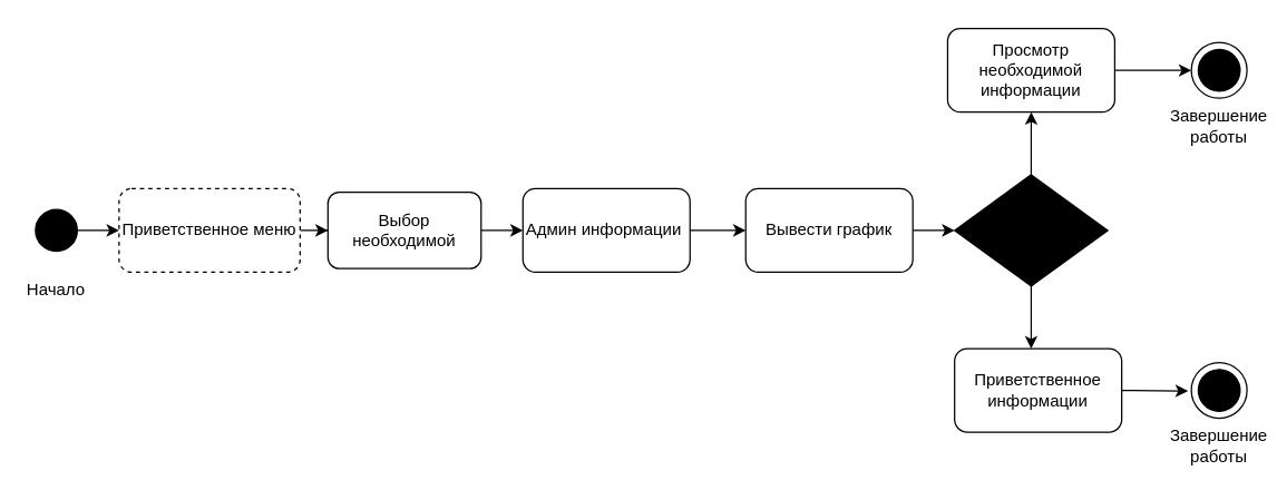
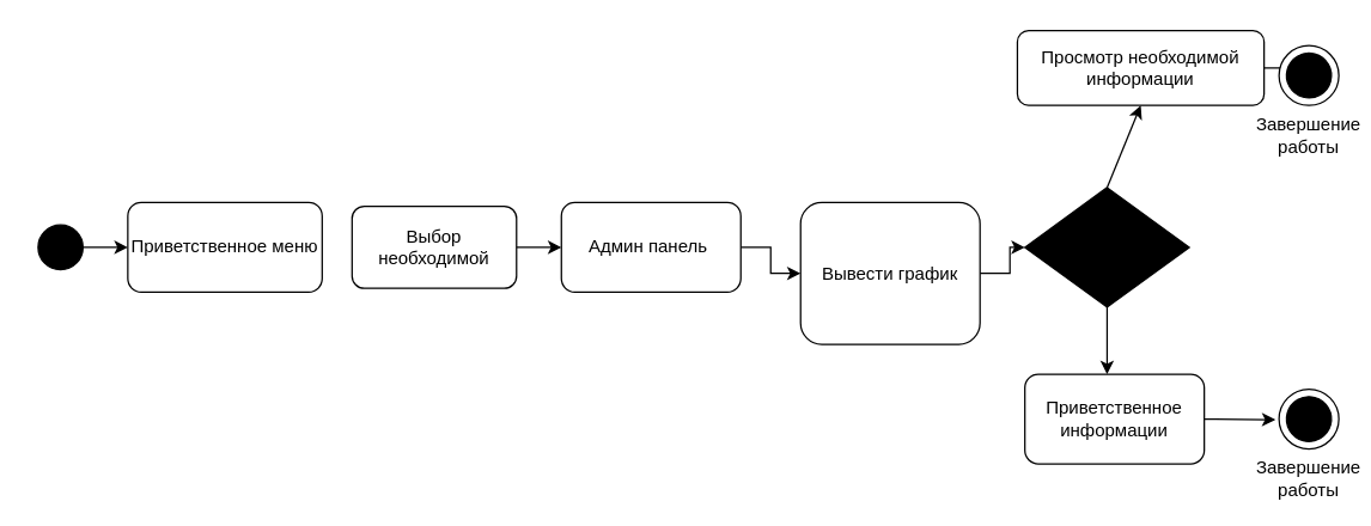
  <mxCell id="0" />
  <mxCell id="1" parent="0" />
- <mxCell id="2" style="edgeStyle=orthogonalEdgeStyle;rounded=0;orthogonalLoop=1;jettySize=auto;html=1;entryX=0;entryY=0.5;entryDx=0;entryDy=0;" parent="1" source="3" target="12" edge="1"><mxGeometry relative="1" as="geometry" /></mxCell>
- <mxCell id="3" value="Приветственное меню" style="rounded=1;whiteSpace=wrap;html=1;dashed=1;" parent="1" vertex="1"><mxGeometry x="85" y="135" width="130" height="60" as="geometry" /></mxCell>
+ <mxCell id="3" value="Приветственное меню" style="rounded=1;whiteSpace=wrap;html=1;" parent="1" vertex="1"><mxGeometry x="85" y="135" width="130" height="60" as="geometry" /></mxCell>
  <mxCell id="4" style="edgeStyle=orthogonalEdgeStyle;rounded=0;orthogonalLoop=1;jettySize=auto;html=1;entryX=0;entryY=0.5;entryDx=0;entryDy=0;" parent="1" source="5" target="3" edge="1"><mxGeometry relative="1" as="geometry" /></mxCell>
  <mxCell id="5" value="" style="ellipse;whiteSpace=wrap;html=1;aspect=fixed;fillColor=#000000;" parent="1" vertex="1"><mxGeometry x="25" y="150" width="30" height="30" as="geometry" /></mxCell>
  <mxCell id="6" style="edgeStyle=orthogonalEdgeStyle;rounded=0;orthogonalLoop=1;jettySize=auto;html=1;entryX=0;entryY=0.5;entryDx=0;entryDy=0;" parent="1" source="7" target="15" edge="1"><mxGeometry relative="1" as="geometry" /></mxCell>
- <mxCell id="7" value="Админ информации&amp;nbsp;" style="rounded=1;whiteSpace=wrap;html=1;fillColor=#FFFFFF;" parent="1" vertex="1"><mxGeometry x="375" y="135" width="120" height="60" as="geometry" /></mxCell>
+ <mxCell id="7" value="Админ панель&amp;nbsp;" style="rounded=1;whiteSpace=wrap;html=1;fillColor=#FFFFFF;" parent="1" vertex="1"><mxGeometry x="375" y="135" width="120" height="60" as="geometry" /></mxCell>
  <mxCell id="8" value="" style="ellipse;whiteSpace=wrap;html=1;aspect=fixed;fillColor=#FFFFFF;" parent="1" vertex="1"><mxGeometry x="855" y="260" width="40" height="40" as="geometry" /></mxCell>
  <mxCell id="9" value="" style="ellipse;whiteSpace=wrap;html=1;aspect=fixed;fillColor=#000000;rotation=15;" parent="1" vertex="1"><mxGeometry x="860" y="265" width="30" height="30" as="geometry" /></mxCell>
- <mxCell id="10" value="Начало" style="text;html=1;strokeColor=none;fillColor=none;align=center;verticalAlign=middle;whiteSpace=wrap;rounded=0;" parent="1" vertex="1"><mxGeometry x="20" y="197.5" width="40" height="20" as="geometry" /></mxCell>
  <mxCell id="11" style="edgeStyle=orthogonalEdgeStyle;rounded=0;orthogonalLoop=1;jettySize=auto;html=1;" parent="1" source="12" edge="1"><mxGeometry relative="1" as="geometry"><mxPoint x="375" y="165" as="targetPoint" /></mxGeometry></mxCell>
  <mxCell id="12" value="Выбор необходимой" style="rounded=1;whiteSpace=wrap;html=1;" parent="1" vertex="1"><mxGeometry x="235" y="137.5" width="110" height="55" as="geometry" /></mxCell>
  <mxCell id="13" value="Завершение работы" style="text;html=1;strokeColor=none;fillColor=none;align=center;verticalAlign=middle;whiteSpace=wrap;rounded=0;" parent="1" vertex="1"><mxGeometry x="855" y="80" width="40" height="20" as="geometry" /></mxCell>
  <mxCell id="14" style="edgeStyle=orthogonalEdgeStyle;rounded=0;orthogonalLoop=1;jettySize=auto;html=1;entryX=0;entryY=0.5;entryDx=0;entryDy=0;" parent="1" source="15" target="18" edge="1"><mxGeometry relative="1" as="geometry" /></mxCell>
- <mxCell id="15" value="Вывести график" style="rounded=1;whiteSpace=wrap;html=1;" parent="1" vertex="1"><mxGeometry x="535" y="135" width="120" height="60" as="geometry" /></mxCell>
+ <mxCell id="15" value="Вывести график" style="rounded=1;whiteSpace=wrap;html=1;" parent="1" vertex="1"><mxGeometry x="535" y="135" width="120" height="95" as="geometry" /></mxCell>
  <mxCell id="16" style="edgeStyle=orthogonalEdgeStyle;rounded=0;orthogonalLoop=1;jettySize=auto;html=1;entryX=0;entryY=0.5;entryDx=0;entryDy=0;" edge="1" parent="1" source="17" target="23"><mxGeometry relative="1" as="geometry" /></mxCell>
- <mxCell id="17" value="Просмотр необходимой информации" style="rounded=1;whiteSpace=wrap;html=1;" parent="1" vertex="1"><mxGeometry x="680" y="20" width="120" height="60" as="geometry" /></mxCell>
+ <mxCell id="17" value="Просмотр необходимой информации" style="rounded=1;whiteSpace=wrap;html=1;" parent="1" vertex="1"><mxGeometry x="680" y="20" width="165" height="50" as="geometry" /></mxCell>
  <mxCell id="18" value="" style="rhombus;whiteSpace=wrap;html=1;fillColor=#000000;" parent="1" vertex="1"><mxGeometry x="685" y="125" width="110" height="80" as="geometry" /></mxCell>
  <mxCell id="19" value="" style="endArrow=classic;html=1;entryX=0.5;entryY=1;entryDx=0;entryDy=0;exitX=0.5;exitY=0;exitDx=0;exitDy=0;" parent="1" source="18" target="17" edge="1"><mxGeometry width="50" height="50" relative="1" as="geometry"><mxPoint x="785" y="120" as="sourcePoint" /><mxPoint x="835" y="70" as="targetPoint" /></mxGeometry></mxCell>
  <mxCell id="20" value="Приветственное информации" style="rounded=1;whiteSpace=wrap;html=1;" parent="1" vertex="1"><mxGeometry x="685" y="250" width="120" height="60" as="geometry" /></mxCell>
  <mxCell id="21" value="" style="endArrow=classic;html=1;exitX=0.5;exitY=1;exitDx=0;exitDy=0;" parent="1" source="18" edge="1"><mxGeometry width="50" height="50" relative="1" as="geometry"><mxPoint x="807.5" y="180" as="sourcePoint" /><mxPoint x="740" y="250" as="targetPoint" /></mxGeometry></mxCell>
  <mxCell id="22" value="" style="endArrow=classic;html=1;exitX=1;exitY=0.5;exitDx=0;exitDy=0;entryX=-0.06;entryY=0.51;entryDx=0;entryDy=0;entryPerimeter=0;" parent="1" source="20" edge="1" target="8"><mxGeometry width="50" height="50" relative="1" as="geometry"><mxPoint x="965" y="260" as="sourcePoint" /><mxPoint x="845" y="280" as="targetPoint" /></mxGeometry></mxCell>
  <mxCell id="23" value="" style="ellipse;whiteSpace=wrap;html=1;aspect=fixed;fillColor=#FFFFFF;" vertex="1" parent="1"><mxGeometry x="855" y="30" width="40" height="40" as="geometry" /></mxCell>
  <mxCell id="24" value="" style="ellipse;whiteSpace=wrap;html=1;aspect=fixed;fillColor=#000000;rotation=15;" vertex="1" parent="1"><mxGeometry x="860" y="35" width="30" height="30" as="geometry" /></mxCell>
  <mxCell id="25" value="Завершение работы" style="text;html=1;strokeColor=none;fillColor=none;align=center;verticalAlign=middle;whiteSpace=wrap;rounded=0;" vertex="1" parent="1"><mxGeometry x="855" y="310" width="40" height="20" as="geometry" /></mxCell>
